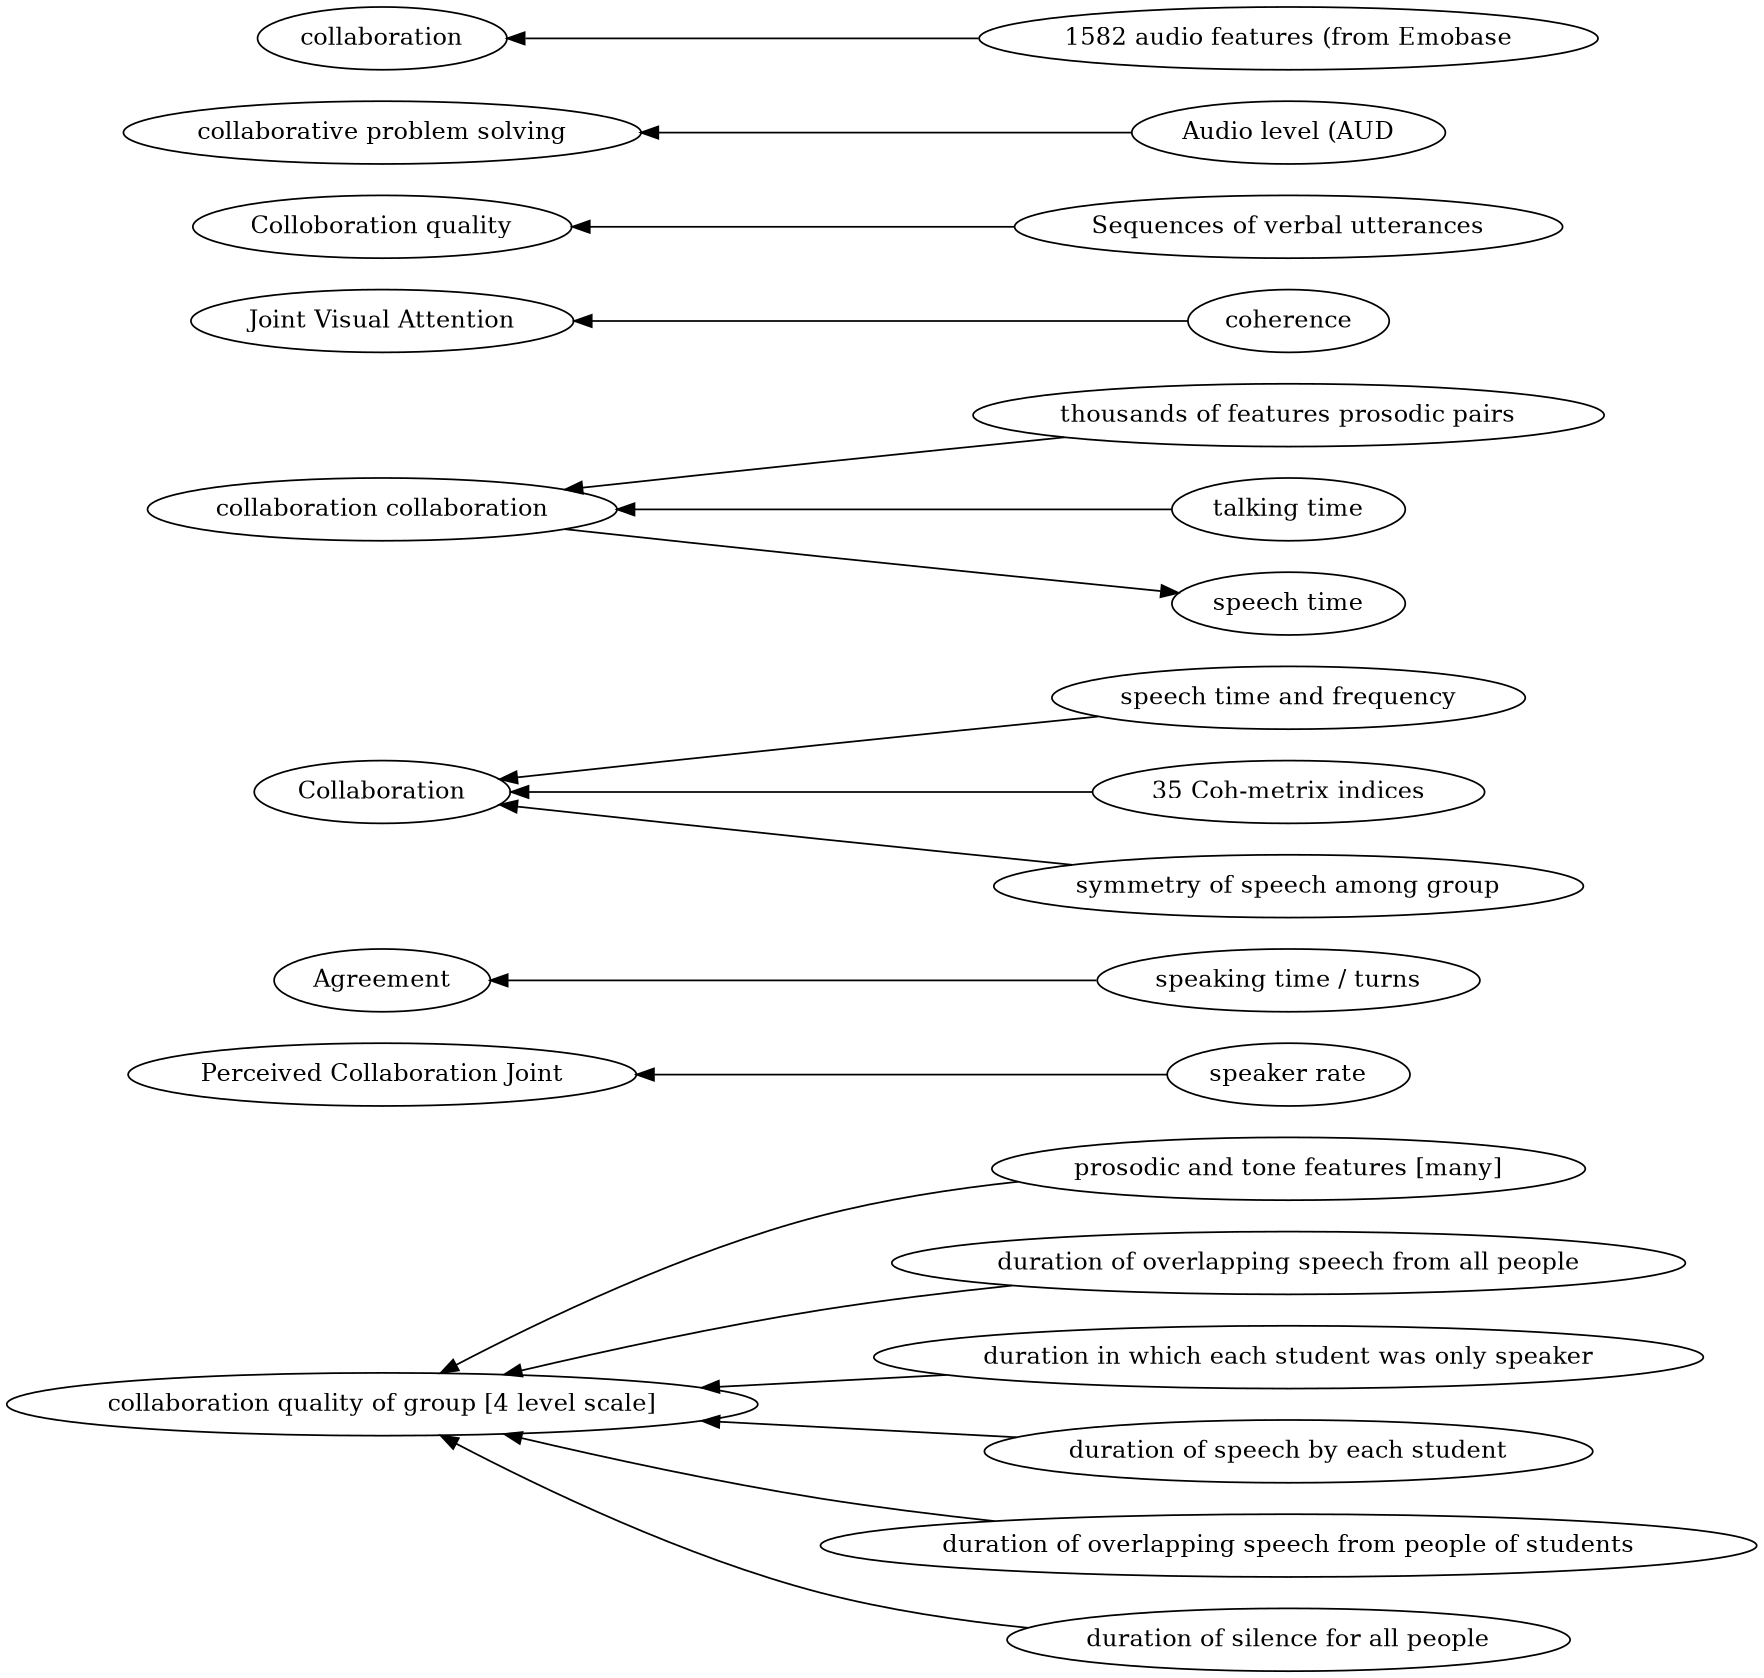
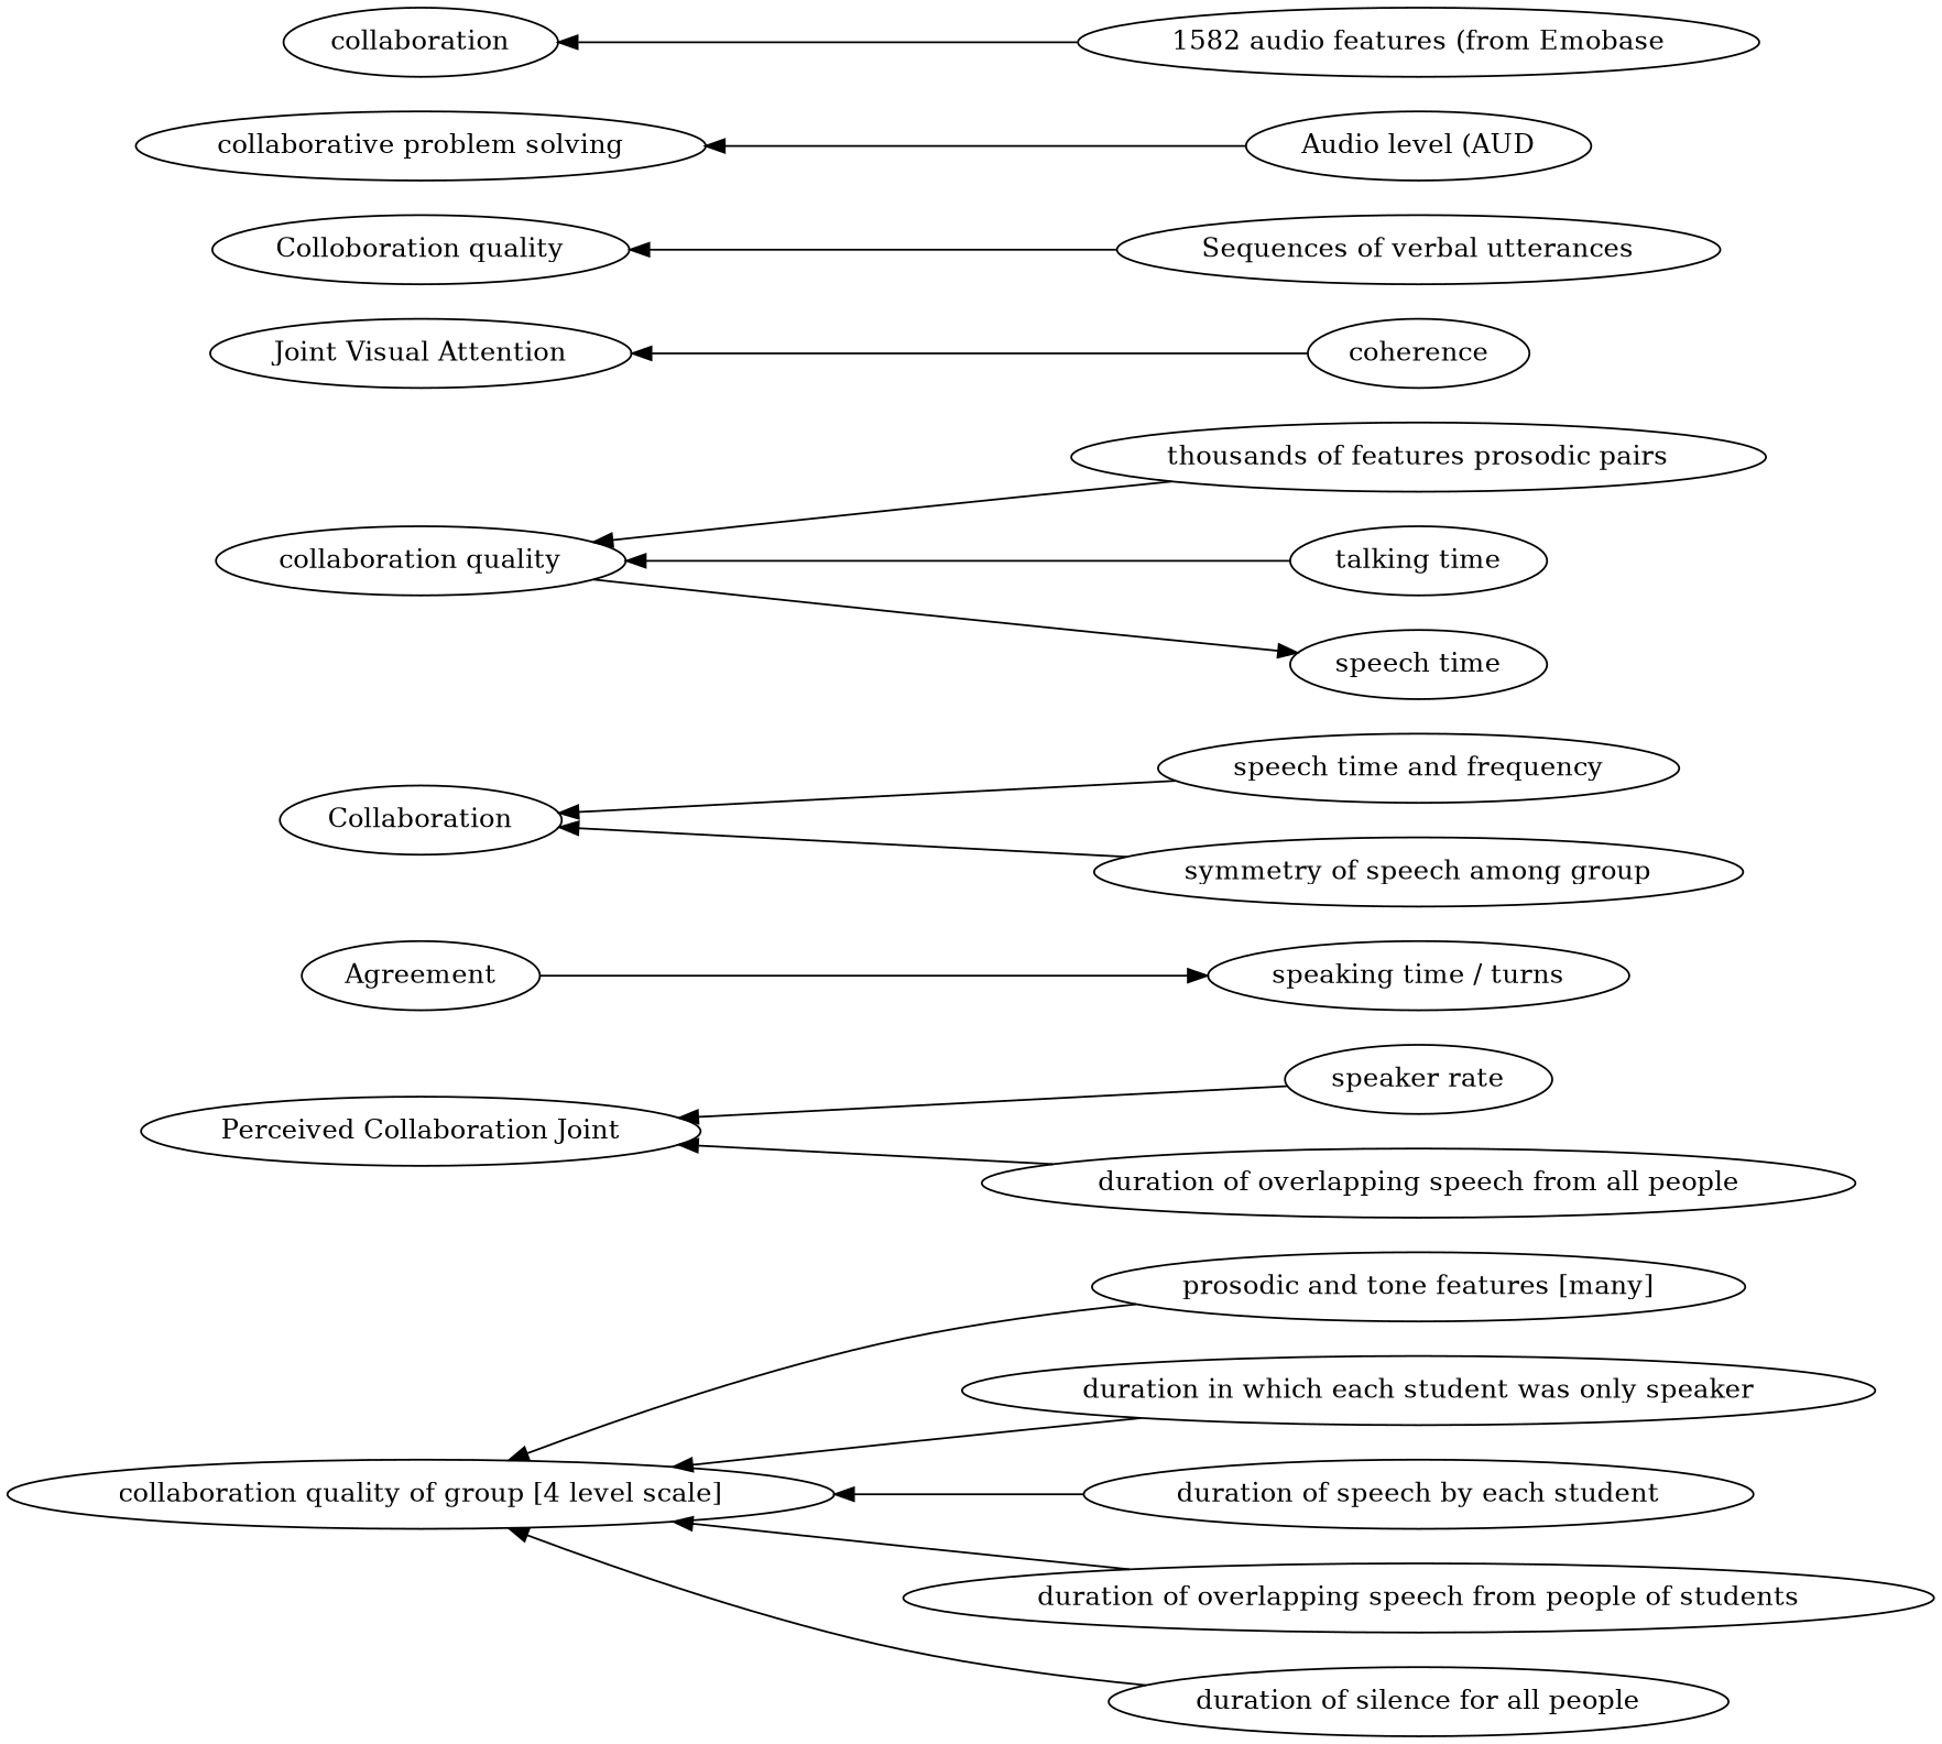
  digraph {
    rankdir=RL
    splines=true
    "prosodic and tone features [many]"
    n2 [label="speaker rate"]
    "duration of overlapping speech from all people"
    "duration in which each student was only speaker"
    "speaking time / turns"
    "speech time and frequency"
    n7 [label="thousands of features prosodic pairs"]
    "talking time"
    "duration of speech by each student"
    n10 [label="duration of overlapping speech from people of students"]
    coherence
    "Sequences of verbal utterances"
    "duration of silence for all people"
    "speech time"
-   "35 Coh-metrix indices"
    "Audio level (AUD"
    "symmetry of speech among group"
    "1582 audio features (from Emobase"
    Collaboration
    n20 [label="Perceived Collaboration Joint"]
    "Colloboration quality"
    "collaboration quality of group [4 level scale]"
    Agreement
    collaboration
-   "collaboration quality" [label="collaboration collaboration"]
+   "collaboration quality"
    "collaborative problem solving"
    "Joint Visual Attention"
    subgraph sub_1 {
      rank=same
      "prosodic and tone features [many]"
      n2
      "duration of overlapping speech from all people"
      "duration in which each student was only speaker"
      "speaking time / turns"
      "speech time and frequency"
      n7
      "talking time"
      "duration of speech by each student"
      n10
      coherence
      "Sequences of verbal utterances"
      "duration of silence for all people"
      "speech time"
-     "35 Coh-metrix indices"
      "Audio level (AUD"
      "symmetry of speech among group"
      "1582 audio features (from Emobase"
    }
    subgraph sub_2 {
      rank=same
      Collaboration
      n20
      "Colloboration quality"
      "collaboration quality of group [4 level scale]"
      Agreement
      collaboration
      "collaboration quality"
      "collaborative problem solving"
      "Joint Visual Attention"
    }
    "prosodic and tone features [many]" -> "collaboration quality of group [4 level scale]"
    n2 -> n20
-   "duration of overlapping speech from all people" -> "collaboration quality of group [4 level scale]"
+   "duration of overlapping speech from all people" -> n20
    "duration in which each student was only speaker" -> "collaboration quality of group [4 level scale]"
-   "speaking time / turns" -> Agreement
+   Agreement -> "speaking time / turns"
    "speech time and frequency" -> Collaboration
    n7 -> "collaboration quality"
    "talking time" -> "collaboration quality"
    "duration of speech by each student" -> "collaboration quality of group [4 level scale]"
    n10 -> "collaboration quality of group [4 level scale]"
    coherence -> "Joint Visual Attention"
    "Sequences of verbal utterances" -> "Colloboration quality"
    "duration of silence for all people" -> "collaboration quality of group [4 level scale]"
-   "35 Coh-metrix indices" -> Collaboration
    "Audio level (AUD" -> "collaborative problem solving"
    "symmetry of speech among group" -> Collaboration
    "1582 audio features (from Emobase" -> collaboration
    "collaboration quality" -> "speech time"
  }
